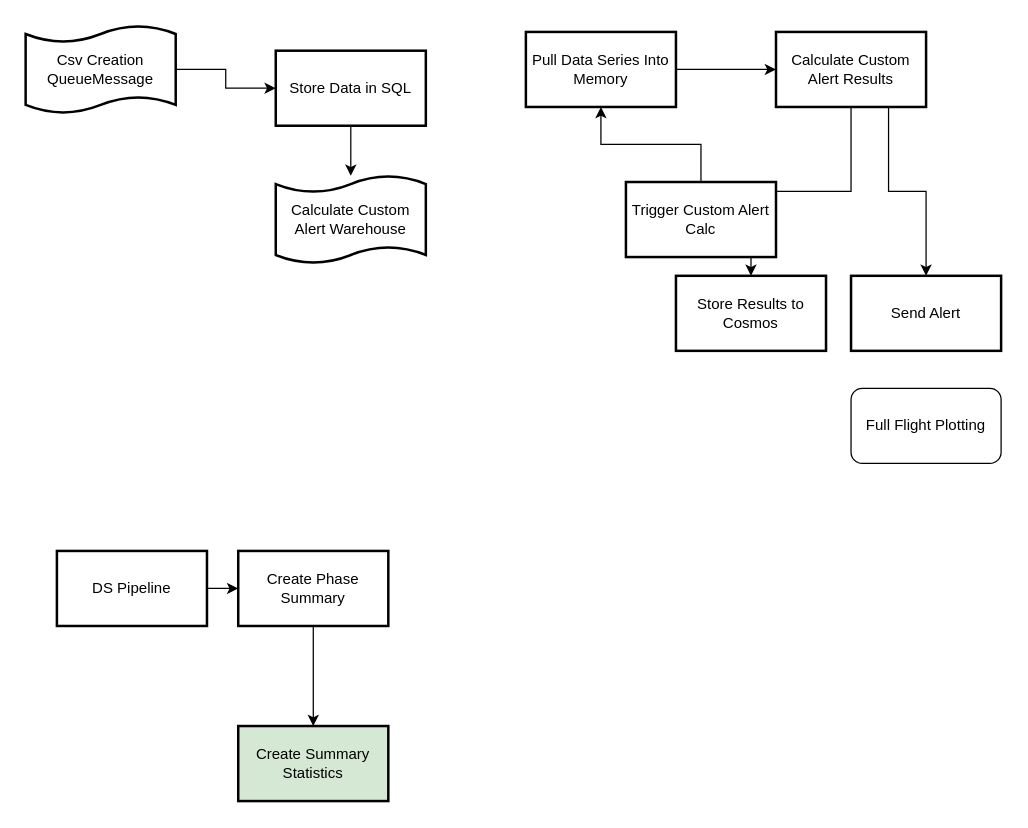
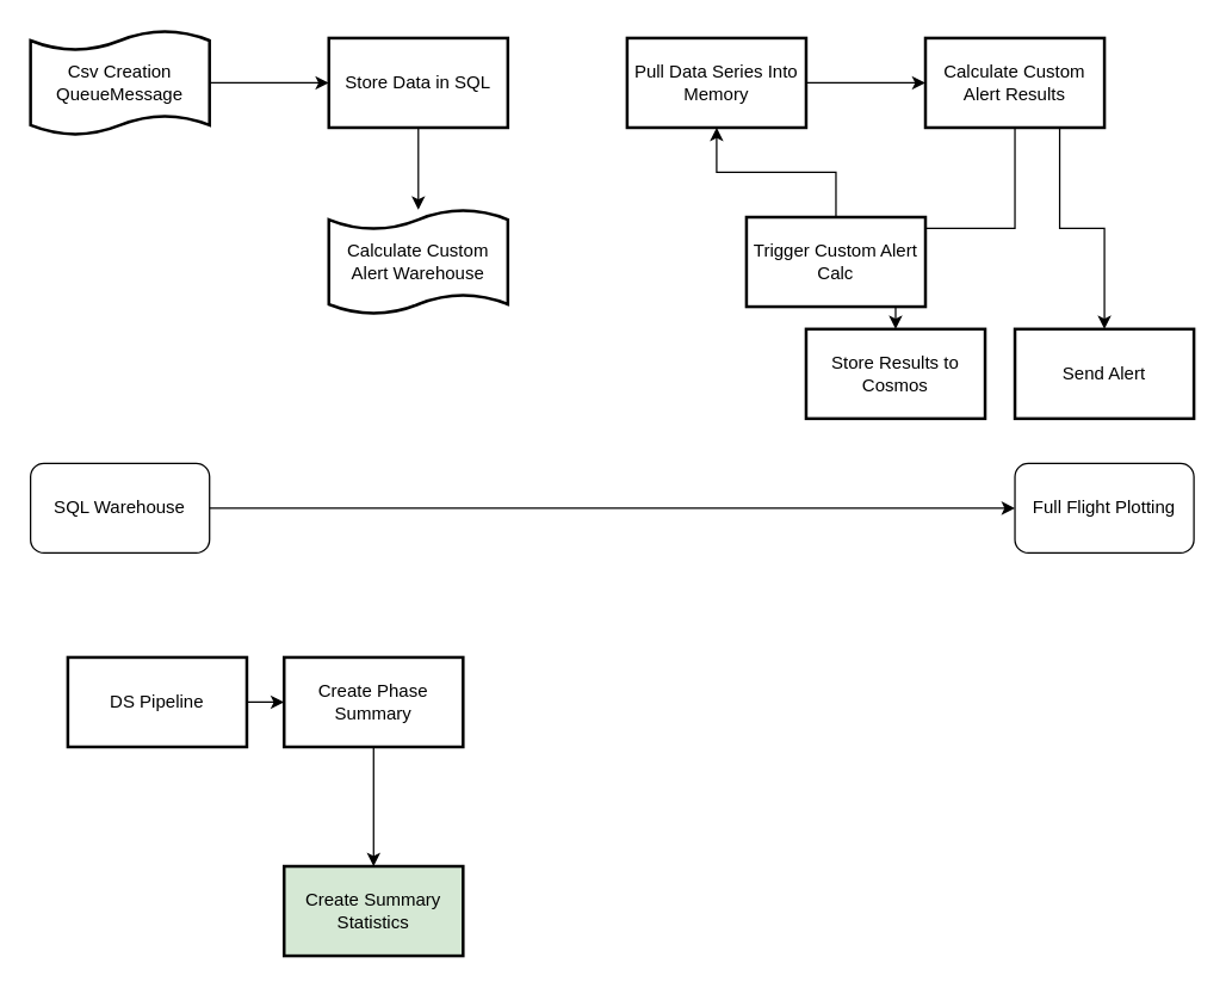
  <mxCell id="0" />
  <mxCell id="1" parent="0" />
  <mxCell id="2" value="" style="edgeStyle=orthogonalEdgeStyle;rounded=0;orthogonalLoop=1;jettySize=auto;html=1;" edge="1" parent="1" source="3" target="17"><mxGeometry relative="1" as="geometry" /></mxCell>
  <mxCell id="3" value="Csv Creation QueueMessage" style="shape=tape;whiteSpace=wrap;html=1;strokeWidth=2;size=0.19" parent="1" vertex="1"><mxGeometry x="20" y="20" width="120" height="70" as="geometry" /></mxCell>
  <mxCell id="4" value="" style="edgeStyle=orthogonalEdgeStyle;rounded=0;orthogonalLoop=1;jettySize=auto;html=1;" parent="1" source="5" target="13" edge="1"><mxGeometry relative="1" as="geometry" /></mxCell>
  <mxCell id="5" value="Pull Data Series Into Memory" style="whiteSpace=wrap;html=1;strokeWidth=2;" parent="1" vertex="1"><mxGeometry x="420" y="25" width="120" height="60" as="geometry" /></mxCell>
  <mxCell id="6" value="" style="edgeStyle=orthogonalEdgeStyle;rounded=0;orthogonalLoop=1;jettySize=auto;html=1;" parent="1" source="7" target="9" edge="1"><mxGeometry relative="1" as="geometry" /></mxCell>
  <mxCell id="7" value="DS Pipeline" style="whiteSpace=wrap;html=1;strokeWidth=2;" parent="1" vertex="1"><mxGeometry x="45" y="440" width="120" height="60" as="geometry" /></mxCell>
  <mxCell id="8" value="" style="edgeStyle=orthogonalEdgeStyle;rounded=0;orthogonalLoop=1;jettySize=auto;html=1;" parent="1" source="9" target="10" edge="1"><mxGeometry relative="1" as="geometry" /></mxCell>
  <mxCell id="9" value="Create Phase Summary" style="whiteSpace=wrap;html=1;strokeWidth=2;" parent="1" vertex="1"><mxGeometry x="190" y="440" width="120" height="60" as="geometry" /></mxCell>
  <mxCell id="10" value="Create Summary Statistics" style="whiteSpace=wrap;html=1;strokeWidth=2;fillColor=#d5e8d4;" parent="1" vertex="1"><mxGeometry x="190" y="580" width="120" height="60" as="geometry" /></mxCell>
  <mxCell id="11" value="" style="edgeStyle=orthogonalEdgeStyle;rounded=0;orthogonalLoop=1;jettySize=auto;html=1;exitX=0.75;exitY=1;exitDx=0;exitDy=0;" parent="1" source="13" target="14" edge="1"><mxGeometry relative="1" as="geometry" /></mxCell>
  <mxCell id="12" value="" style="edgeStyle=orthogonalEdgeStyle;rounded=0;orthogonalLoop=1;jettySize=auto;html=1;" parent="1" source="13" target="15" edge="1"><mxGeometry relative="1" as="geometry" /></mxCell>
  <mxCell id="13" value="Calculate Custom Alert Results" style="whiteSpace=wrap;html=1;strokeWidth=2;" parent="1" vertex="1"><mxGeometry x="620" y="25" width="120" height="60" as="geometry" /></mxCell>
  <mxCell id="14" value="Send Alert " style="whiteSpace=wrap;html=1;strokeWidth=2;" parent="1" vertex="1"><mxGeometry x="680" y="220" width="120" height="60" as="geometry" /></mxCell>
  <mxCell id="15" value="Store Results to Cosmos" style="whiteSpace=wrap;html=1;strokeWidth=2;" parent="1" vertex="1"><mxGeometry x="540" y="220" width="120" height="60" as="geometry" /></mxCell>
  <mxCell id="16" value="" style="edgeStyle=orthogonalEdgeStyle;rounded=0;orthogonalLoop=1;jettySize=auto;html=1;" edge="1" parent="1" source="17" target="18"><mxGeometry relative="1" as="geometry" /></mxCell>
- <mxCell id="17" value="Store Data in SQL" style="whiteSpace=wrap;html=1;strokeWidth=2;" vertex="1" parent="1"><mxGeometry x="220" y="40" width="120" height="60" as="geometry" /></mxCell>
+ <mxCell id="17" value="Store Data in SQL" style="whiteSpace=wrap;html=1;strokeWidth=2;" vertex="1" parent="1"><mxGeometry x="220" y="25" width="120" height="60" as="geometry" /></mxCell>
  <mxCell id="18" value="Calculate Custom Alert Warehouse" style="shape=tape;whiteSpace=wrap;html=1;strokeWidth=2;size=0.19;" vertex="1" parent="1"><mxGeometry x="220" y="140" width="120" height="70" as="geometry" /></mxCell>
  <mxCell id="19" style="edgeStyle=orthogonalEdgeStyle;rounded=0;orthogonalLoop=1;jettySize=auto;html=1;entryX=0.5;entryY=1;entryDx=0;entryDy=0;" edge="1" parent="1" source="20" target="5"><mxGeometry relative="1" as="geometry" /></mxCell>
  <mxCell id="20" value="Trigger Custom Alert Calc" style="whiteSpace=wrap;html=1;strokeWidth=2;" vertex="1" parent="1"><mxGeometry x="500" y="145" width="120" height="60" as="geometry" /></mxCell>
+ <mxCell id="21" value="" style="edgeStyle=orthogonalEdgeStyle;rounded=0;orthogonalLoop=1;jettySize=auto;html=1;" edge="1" parent="1" source="22" target="23"><mxGeometry relative="1" as="geometry" /></mxCell>
+ <mxCell id="22" value="SQL Warehouse" style="rounded=1;whiteSpace=wrap;html=1;" vertex="1" parent="1"><mxGeometry x="20" y="310" width="120" height="60" as="geometry" /></mxCell>
  <mxCell id="23" value="Full Flight Plotting" style="whiteSpace=wrap;html=1;rounded=1;" vertex="1" parent="1"><mxGeometry x="680" y="310" width="120" height="60" as="geometry" /></mxCell>
